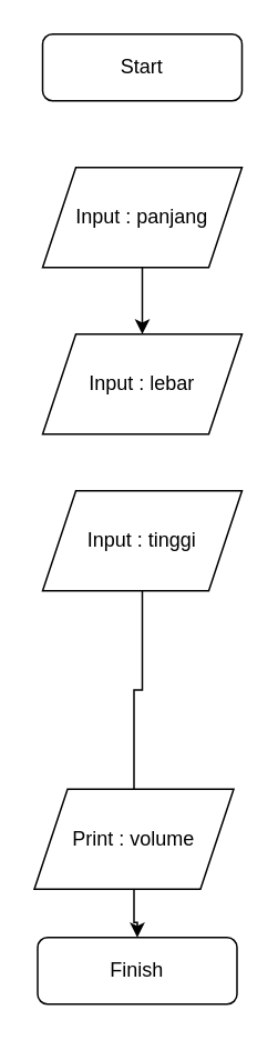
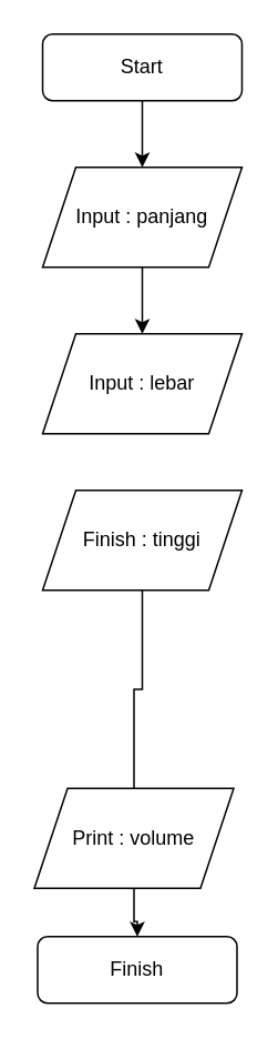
  <mxCell id="0" />
  <mxCell id="1" parent="0" />
+ <mxCell id="2" value="" style="edgeStyle=orthogonalEdgeStyle;rounded=0;orthogonalLoop=1;jettySize=auto;html=1;" edge="1" parent="1" source="3" target="6"><mxGeometry relative="1" as="geometry" /></mxCell>
  <mxCell id="3" value="Start" style="rounded=1;whiteSpace=wrap;html=1;fontSize=12;glass=0;strokeWidth=1;shadow=0;" parent="1" vertex="1"><mxGeometry x="25" y="20" width="120" height="40" as="geometry" /></mxCell>
  <mxCell id="4" value="Finish" style="rounded=1;whiteSpace=wrap;html=1;fontSize=12;glass=0;strokeWidth=1;shadow=0;" parent="1" vertex="1"><mxGeometry x="22" y="562" width="120" height="40" as="geometry" /></mxCell>
  <mxCell id="5" value="" style="edgeStyle=orthogonalEdgeStyle;rounded=0;orthogonalLoop=1;jettySize=auto;html=1;" edge="1" parent="1" source="6" target="7"><mxGeometry relative="1" as="geometry" /></mxCell>
  <mxCell id="6" value="Input : panjang" style="shape=parallelogram;perimeter=parallelogramPerimeter;whiteSpace=wrap;html=1;fixedSize=1;" vertex="1" parent="1"><mxGeometry x="25" y="100" width="120" height="60" as="geometry" /></mxCell>
  <mxCell id="7" value="Input : lebar" style="shape=parallelogram;perimeter=parallelogramPerimeter;whiteSpace=wrap;html=1;fixedSize=1;" vertex="1" parent="1"><mxGeometry x="25" y="200" width="120" height="60" as="geometry" /></mxCell>
  <mxCell id="8" value="" style="edgeStyle=orthogonalEdgeStyle;rounded=0;orthogonalLoop=1;jettySize=auto;html=1;endArrow=none;" edge="1" parent="1" source="9" target="11"><mxGeometry relative="1" as="geometry" /></mxCell>
- <mxCell id="9" value="Input : tinggi" style="shape=parallelogram;perimeter=parallelogramPerimeter;whiteSpace=wrap;html=1;fixedSize=1;" vertex="1" parent="1"><mxGeometry x="25" y="294" width="120" height="60" as="geometry" /></mxCell>
+ <mxCell id="9" value="Finish : tinggi" style="shape=parallelogram;perimeter=parallelogramPerimeter;whiteSpace=wrap;html=1;fixedSize=1;" vertex="1" parent="1"><mxGeometry x="25" y="294" width="120" height="60" as="geometry" /></mxCell>
  <mxCell id="10" value="" style="edgeStyle=orthogonalEdgeStyle;rounded=0;orthogonalLoop=1;jettySize=auto;html=1;" edge="1" parent="1" source="11" target="4"><mxGeometry relative="1" as="geometry" /></mxCell>
  <mxCell id="11" value="Print : volume" style="shape=parallelogram;perimeter=parallelogramPerimeter;whiteSpace=wrap;html=1;fixedSize=1;" vertex="1" parent="1"><mxGeometry x="20" y="473" width="120" height="60" as="geometry" /></mxCell>
